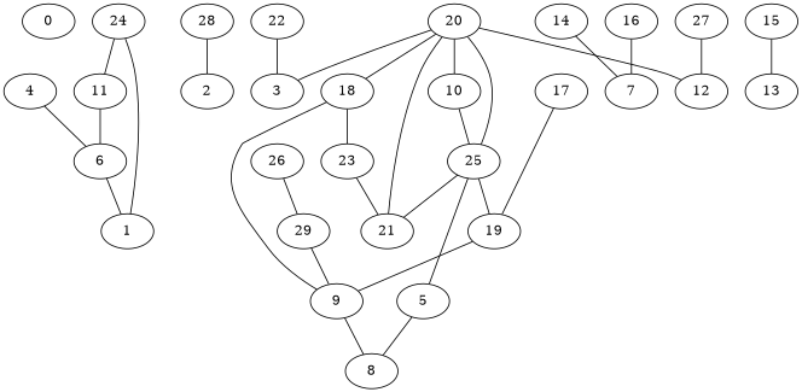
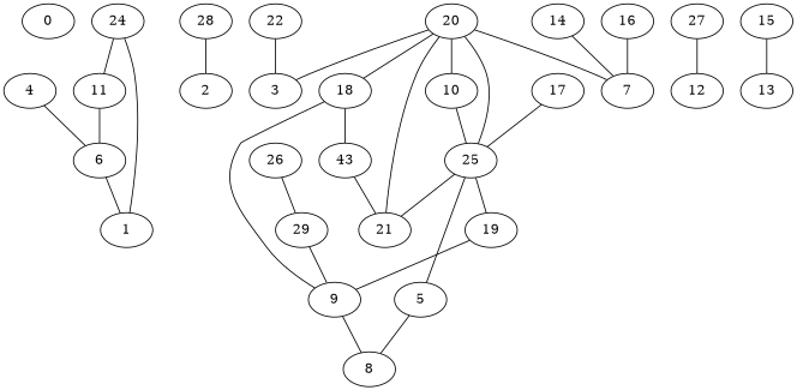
  graph {
    n1 [label=0]
    n2 [label=1]
    n3 [label=2]
    n4 [label=3]
    n5 [label=4]
    n6 [label=6]
    n7 [label=5]
    n8 [label=8]
    n9 [label=7]
    n10 [label=9]
    n11 [label=10]
    n12 [label=25]
    n13 [label=19]
    n14 [label=21]
    n15 [label=11]
    n16 [label=12]
    n17 [label=13]
    n18 [label=14]
    n19 [label=15]
    n20 [label=16]
    n21 [label=17]
    n22 [label=18]
-   n23 [label=23]
+   n23 [label=43]
    n24 [label=20]
    n25 [label=22]
    n26 [label=24]
    n27 [label=26]
    n28 [label=29]
    n29 [label=27]
    n30 [label=28]
    n5 -- n6
    n6 -- n2
    n7 -- n8
    n10 -- n8
    n11 -- n12
    n12 -- n7
    n12 -- n13
    n12 -- n14
    n13 -- n10
    n14 -- n24
    n15 -- n6
    n18 -- n9
    n19 -- n17
    n20 -- n9
-   n21 -- n13
+   n21 -- n12
    n22 -- n10
    n22 -- n23
    n23 -- n14
    n24 -- n4
-   n24 -- n16
+   n24 -- n9
    n24 -- n11
    n24 -- n12
    n24 -- n22
    n25 -- n4
    n26 -- n2
    n26 -- n15
    n27 -- n28
    n28 -- n10
    n29 -- n16
    n30 -- n3
  }
